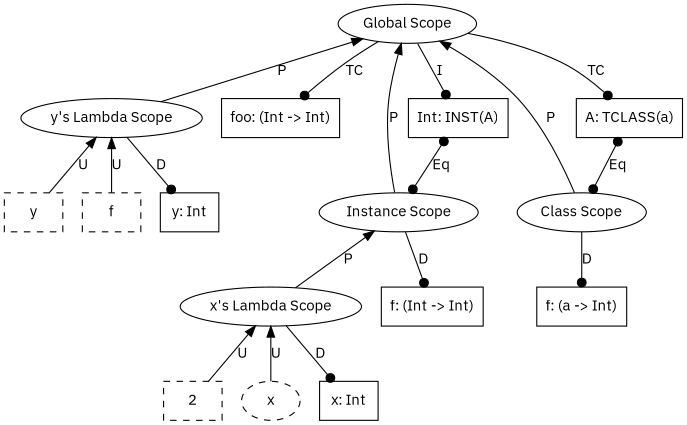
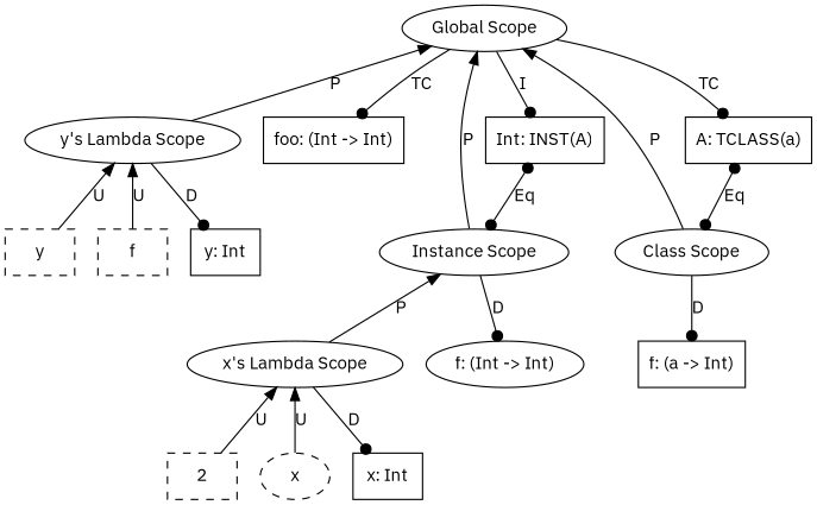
  graph {
    fontname="IBM Plex Sans"
    node [fontname="IBM Plex Sans" shape=box]
    edge [dir=back fontname="IBM Plex Sans" arrowhead=dot]
    n1 [label=y style=dashed]
    n2 [label=f style=dashed]
    n3 [label="y: Int"]
    n4 [label="y's Lambda Scope" shape=ellipse]
    n5 [label="foo: (Int -> Int)"]
    n6 [label=2 style=dashed]
    n7 [label=x shape=ellipse style=dashed]
    n8 [label="x: Int"]
    n9 [label="x's Lambda Scope" shape=ellipse]
-   n10 [label="f: (Int -> Int)"]
+   n10 [label="f: (Int -> Int)" shape=ellipse]
    n11 [label="Instance Scope" shape=ellipse]
    n12 [label="Int: INST(A)"]
    n13 [label="f: (a -> Int)"]
    n14 [label="Class Scope" shape=ellipse]
    n15 [label="A: TCLASS(a)"]
    n16 [label="Global Scope" shape=ellipse]
    n4 -- n1 [label=U arrowhead=""]
    n4 -- n2 [label=U arrowhead=""]
    n4 -- n3 [dir=forward label=D]
    n9 -- n6 [label=U arrowhead=""]
    n9 -- n7 [label=U arrowhead=""]
    n9 -- n8 [dir=forward label=D]
    n11 -- n9 [label=P arrowhead=""]
    n11 -- n10 [dir=forward label=D]
    n12 -- n11 [arrowtail=dot dir=both label=Eq]
    n14 -- n13 [dir=forward label=D]
    n15 -- n14 [arrowtail=dot dir=both label=Eq]
    n16 -- n4 [label=P arrowhead=""]
    n16 -- n5 [dir=forward label=TC]
    n16 -- n11 [label=P arrowhead=""]
    n16 -- n12 [dir=forward label=I]
    n16 -- n14 [label=P arrowhead=""]
    n16 -- n15 [dir=forward label=TC]
  }
